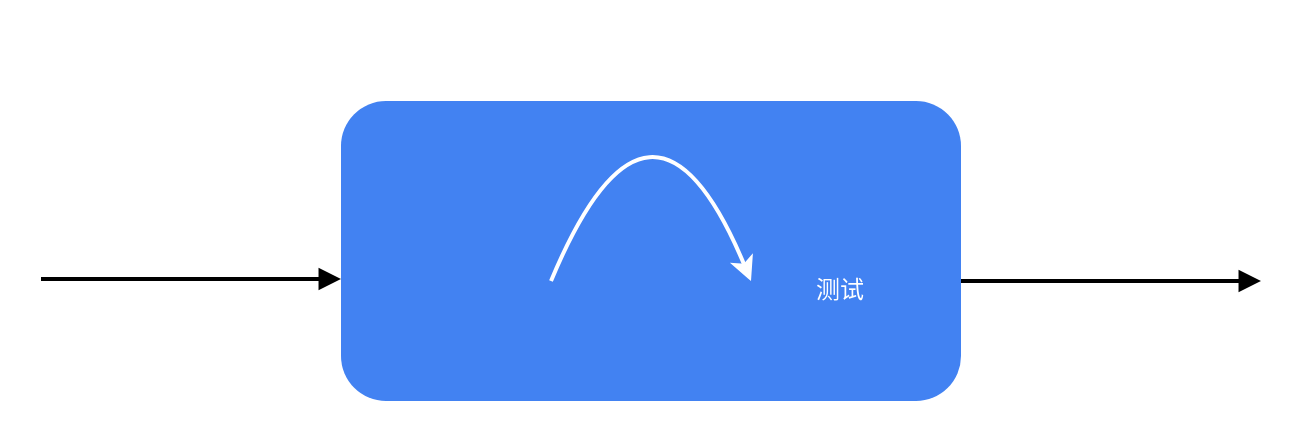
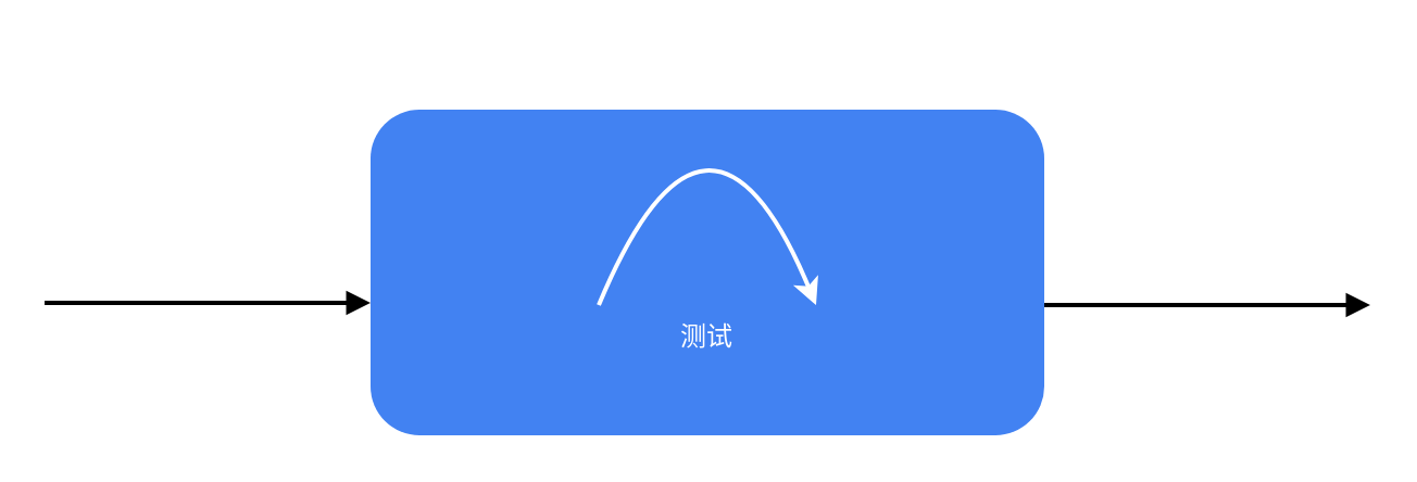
  <mxCell id="0" />
  <mxCell id="1" parent="0" />
  <mxCell id="2" value="" style="rounded=1;whiteSpace=wrap;html=1;strokeWidth=2;fillColor=#4282f2;strokeColor=none;" vertex="1" parent="1"><mxGeometry x="170" y="50" width="310" height="150" as="geometry" /></mxCell>
  <mxCell id="3" value="" style="endArrow=classic;html=1;labelBackgroundColor=default;strokeColor=#FFFFFF;strokeWidth=2;fontFamily=Helvetica;fontSize=12;fontColor=#FFFFFF;shape=connector;curved=1;" edge="1" parent="1"><mxGeometry width="50" height="50" relative="1" as="geometry"><mxPoint x="275" y="140" as="sourcePoint" /><mxPoint x="375" y="140" as="targetPoint" /><Array as="points"><mxPoint x="325" y="20" /></Array></mxGeometry></mxCell>
- <mxCell id="4" value="测试" style="text;strokeColor=none;align=center;fillColor=none;html=1;verticalAlign=middle;whiteSpace=wrap;rounded=0;fontSize=12;fontFamily=Helvetica;fontColor=#FFFFFF;" vertex="1" parent="1"><mxGeometry x="390" y="130" width="60" height="30" as="geometry" /></mxCell>
+ <mxCell id="4" value="测试" style="text;strokeColor=none;align=center;fillColor=none;html=1;verticalAlign=middle;whiteSpace=wrap;rounded=0;fontSize=12;fontFamily=Helvetica;fontColor=#FFFFFF;" vertex="1" parent="1"><mxGeometry x="295" y="140" width="60" height="30" as="geometry" /></mxCell>
  <mxCell id="5" value="" style="endArrow=block;html=1;rounded=1;labelBackgroundColor=default;strokeColor=default;strokeWidth=2;fontFamily=Helvetica;fontSize=12;fontColor=#FFFFFF;shape=connector;endFill=1;" edge="1" parent="1"><mxGeometry width="50" height="50" relative="1" as="geometry"><mxPoint x="20" y="139" as="sourcePoint" /><mxPoint x="170" y="139" as="targetPoint" /></mxGeometry></mxCell>
  <mxCell id="6" value="" style="endArrow=block;html=1;rounded=1;labelBackgroundColor=default;strokeColor=default;strokeWidth=2;fontFamily=Helvetica;fontSize=12;fontColor=#FFFFFF;shape=connector;endFill=1;" edge="1" parent="1"><mxGeometry width="50" height="50" relative="1" as="geometry"><mxPoint x="480" y="140" as="sourcePoint" /><mxPoint x="630" y="140" as="targetPoint" /></mxGeometry></mxCell>
